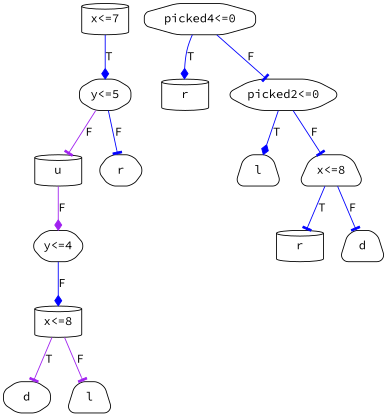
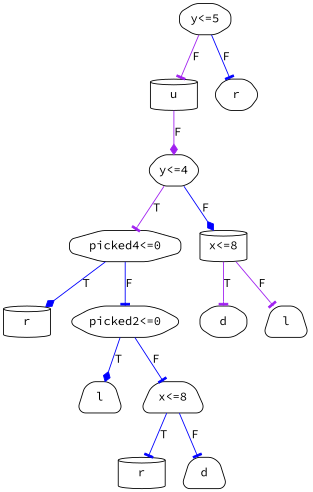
  digraph {
    fontname="Source Code Pro"
    node [fontname="Source Code Pro" margin="0.05,0.05" shape=cylinder style=rounded]
    edge [arrowhead=tee color=blue fontname="Source Code Pro"]
    n1 [label=u]
    n2 [label="y<=4" shape=hexagon]
    n3 [label=r shape=hexagon]
    n4 [label="y<=5" shape=octagon]
    n5 [label=r]
    n6 [label=l shape=trapezium]
    n7 [label=r]
    n8 [label=d shape=trapezium]
    n9 [label="x<=8" shape=trapezium]
    n10 [label="picked2<=0" shape=hexagon]
    n11 [label="picked4<=0" shape=octagon]
    n12 [label=d shape=octagon]
    n13 [label=l shape=trapezium]
    n14 [label="x<=8"]
-   n15 [label="x<=7"]
    n1 -> n2 [arrowhead=diamond color=purple label=F]
+   n2 -> n11 [color=purple label=T]
    n2 -> n14 [arrowhead=diamond label=F]
    n4 -> n1 [color=purple label=F]
    n4 -> n3 [label=F]
    n9 -> n7 [label=T]
    n9 -> n8 [label=F]
    n10 -> n6 [arrowhead=diamond label=T]
    n10 -> n9 [label=F]
    n11 -> n5 [arrowhead=diamond label=T]
    n11 -> n10 [label=F]
    n14 -> n12 [color=purple label=T]
    n14 -> n13 [color=purple label=F]
-   n15 -> n4 [arrowhead=diamond label=T]
  }
